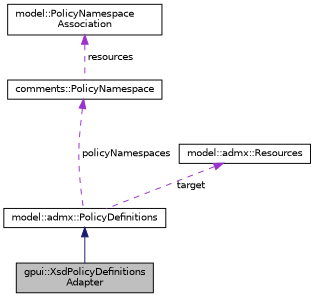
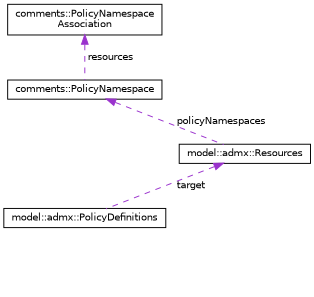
  digraph {
    node [color=black fillcolor=white fontname=Helvetica fontsize=10 shape=record style=filled]
    edge [color=darkorchid3 dir=back fontname=Helvetica fontsize=10 labelfontname=Helvetica labelfontsize=10 style=dashed]
-   n1 [fillcolor=grey75 fontcolor=black height=0.2 label="gpui::XsdPolicyDefinitions\lAdapter" width=0.4]
    n2 [height=0.2 label="model::admx::PolicyDefinitions" width=0.4]
    n3 [height=0.2 label="model::admx::Resources" width=0.4]
    n4 [height=0.2 label="comments::PolicyNamespace" width=0.4]
-   n5 [height=0.2 label="model::PolicyNamespace\lAssociation" width=0.4]
-   n2 -> n1 [color=midnightblue style=solid]
+   n5 [height=0.2 label="comments::PolicyNamespace\lAssociation" width=0.4]
    n3 -> n2 [label=" target"]
-   n4 -> n2 [label=" policyNamespaces"]
+   n4 -> n3 [label=" policyNamespaces"]
    n5 -> n4 [label=" resources"]
  }
